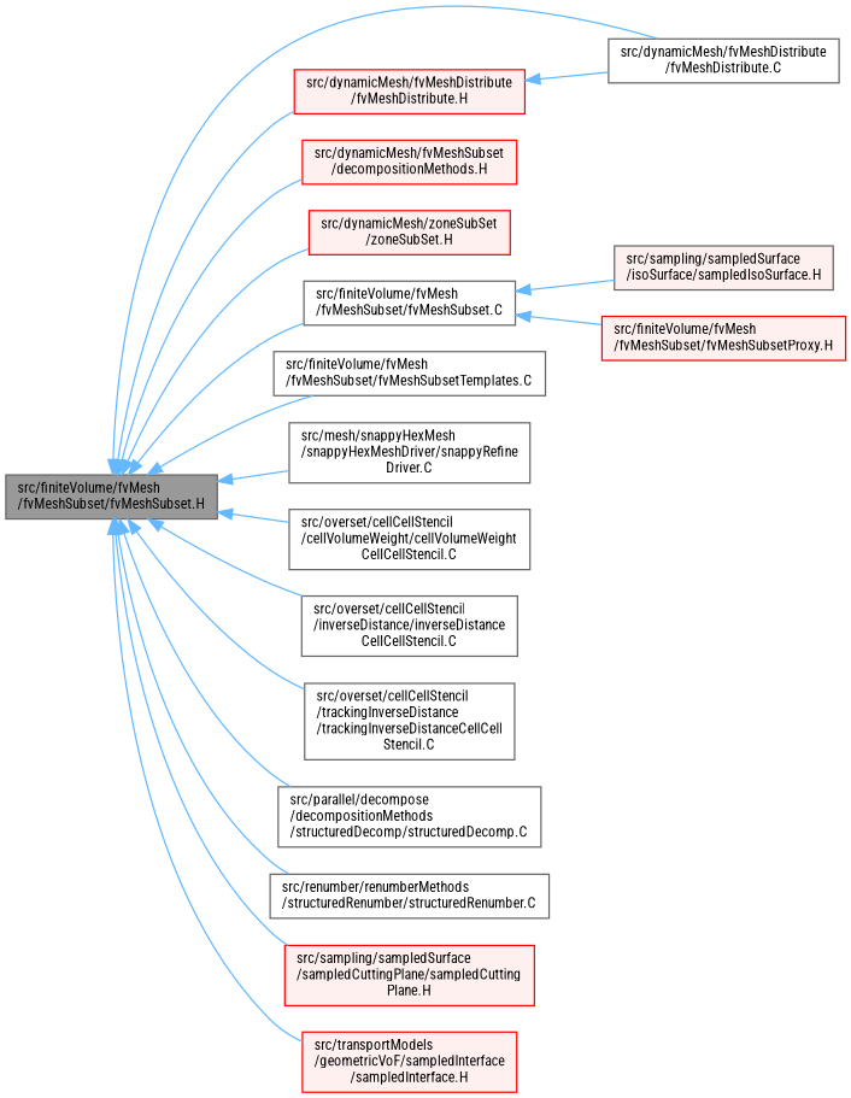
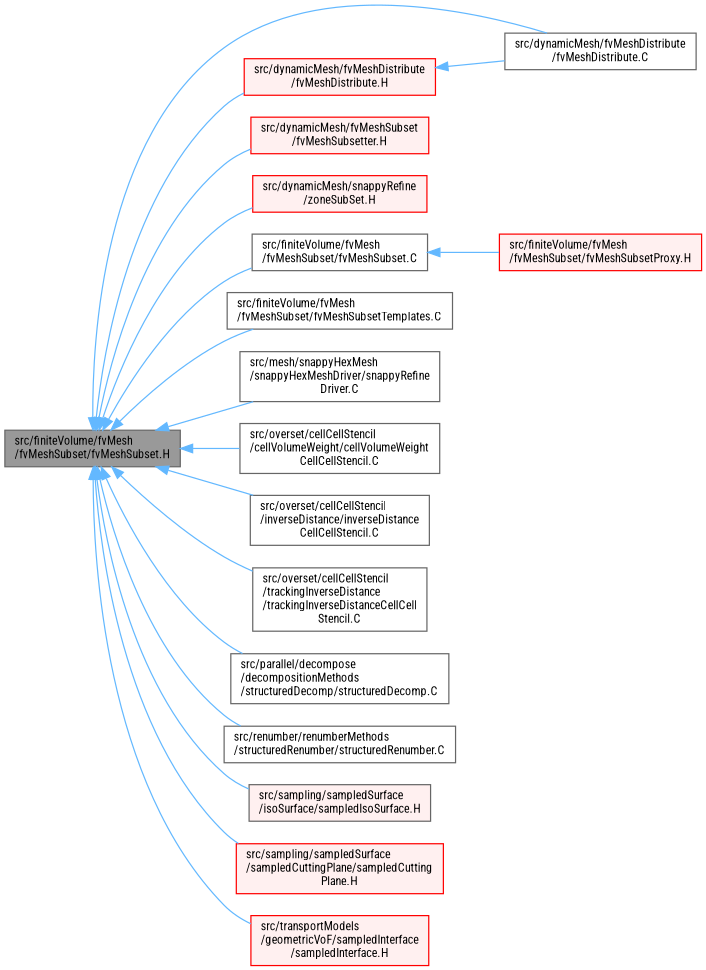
  digraph {
    fontname="Roboto Condensed"
    rankdir=LR
    node [color=grey40 fillcolor=white fontname="Roboto Condensed" fontsize=10 shape=box style=filled]
    edge [color=steelblue1 dir=back fontname="Roboto Condensed" fontsize=10 labelfontname=Helvetica labelfontsize=10 style=solid]
    n1 [color=gray40 fillcolor=grey60 fontcolor=black height=0.2 label="src/finiteVolume/fvMesh\l/fvMeshSubset/fvMeshSubset.H" width=0.4]
    n2 [height=0.2 label="src/dynamicMesh/fvMeshDistribute\l/fvMeshDistribute.C" width=0.4]
    n3 [color=red fillcolor="#FFF0F0" height=0.2 label="src/dynamicMesh/fvMeshDistribute\l/fvMeshDistribute.H" width=0.4]
-   n4 [color=red fillcolor="#FFF0F0" height=0.2 label="src/dynamicMesh/fvMeshSubset\l/decompositionMethods.H" width=0.4]
-   n5 [color=red fillcolor="#FFF0F0" height=0.2 label="src/dynamicMesh/zoneSubSet\l/zoneSubSet.H" width=0.4]
+   n4 [color=red fillcolor="#FFF0F0" height=0.2 label="src/dynamicMesh/fvMeshSubset\l/fvMeshSubsetter.H" width=0.4]
+   n5 [color=red fillcolor="#FFF0F0" height=0.2 label="src/dynamicMesh/snappyRefine\l/zoneSubSet.H" width=0.4]
    n6 [height=0.2 label="src/finiteVolume/fvMesh\l/fvMeshSubset/fvMeshSubset.C" width=0.4]
    n7 [height=0.2 label="src/finiteVolume/fvMesh\l/fvMeshSubset/fvMeshSubsetTemplates.C" width=0.4]
    n8 [height=0.2 label="src/mesh/snappyHexMesh\l/snappyHexMeshDriver/snappyRefine\lDriver.C" width=0.4]
    n9 [height=0.2 label="src/overset/cellCellStencil\l/cellVolumeWeight/cellVolumeWeight\lCellCellStencil.C" width=0.4]
    n10 [height=0.2 label="src/overset/cellCellStencil\l/inverseDistance/inverseDistance\lCellCellStencil.C" width=0.4]
    n11 [height=0.2 label="src/overset/cellCellStencil\l/trackingInverseDistance\l/trackingInverseDistanceCellCell\lStencil.C" width=0.4]
    n12 [height=0.2 label="src/parallel/decompose\l/decompositionMethods\l/structuredDecomp/structuredDecomp.C" width=0.4]
    n13 [height=0.2 label="src/renumber/renumberMethods\l/structuredRenumber/structuredRenumber.C" width=0.4]
    n14 [fillcolor="#FFF0F0" height=0.2 label="src/sampling/sampledSurface\l/isoSurface/sampledIsoSurface.H" width=0.4]
    n15 [color=red fillcolor="#FFF0F0" height=0.2 label="src/sampling/sampledSurface\l/sampledCuttingPlane/sampledCutting\lPlane.H" width=0.4]
    n16 [color=red fillcolor="#FFF0F0" height=0.2 label="src/transportModels\l/geometricVoF/sampledInterface\l/sampledInterface.H" width=0.4]
    n17 [color=red fillcolor="#FFF0F0" height=0.2 label="src/finiteVolume/fvMesh\l/fvMeshSubset/fvMeshSubsetProxy.H" width=0.4]
    n1 -> n2
    n1 -> n3
    n1 -> n4
    n1 -> n5
    n1 -> n6
    n1 -> n7
    n1 -> n8
    n1 -> n9
    n1 -> n10
    n1 -> n11
    n1 -> n12
    n1 -> n13
-   n6 -> n14
+   n1 -> n14
    n1 -> n15
    n1 -> n16
    n3 -> n2
    n6 -> n17
  }
